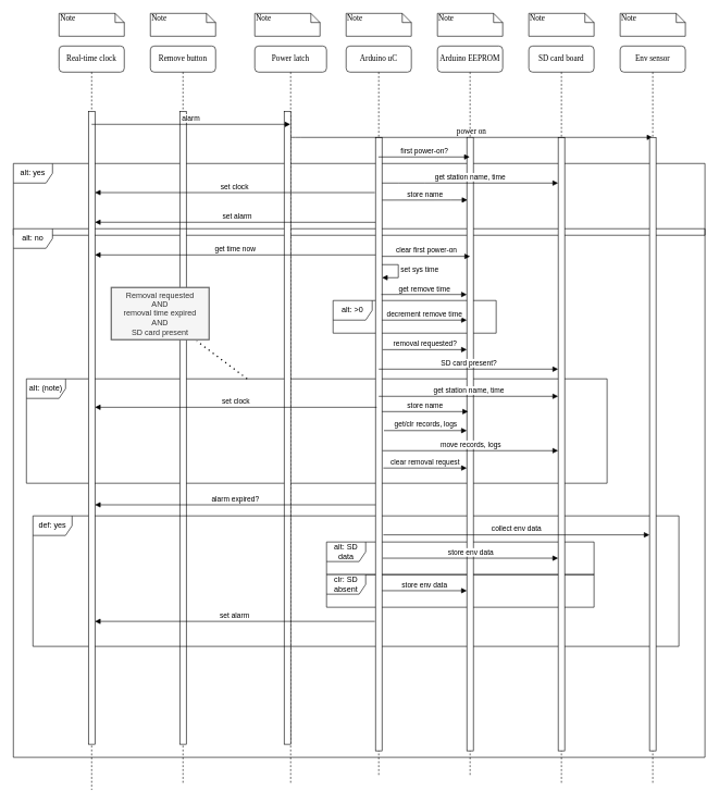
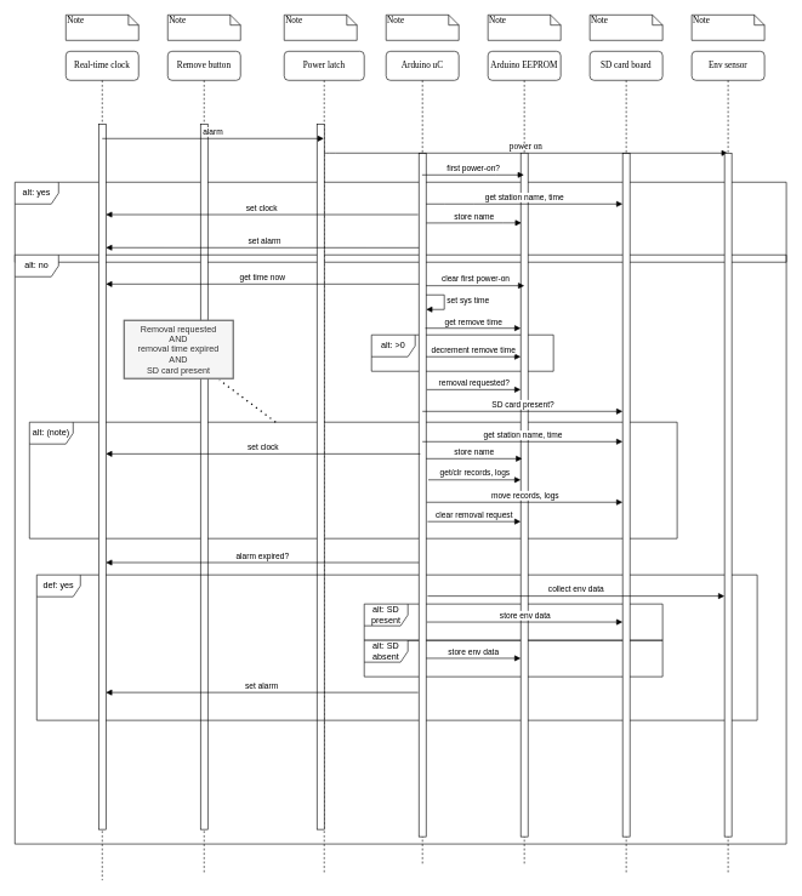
  <mxCell id="0" />
  <mxCell id="1" parent="0" />
  <mxCell id="2" value="alt: (note)" style="shape=umlFrame;whiteSpace=wrap;html=1;" vertex="1" parent="1"><mxGeometry x="40" y="580" width="890" height="160" as="geometry" /></mxCell>
  <mxCell id="3" value="alt: &amp;gt;0" style="shape=umlFrame;whiteSpace=wrap;html=1;" vertex="1" parent="1"><mxGeometry x="510" y="460" width="250" height="50" as="geometry" /></mxCell>
  <mxCell id="4" value="alt: yes" style="shape=umlFrame;whiteSpace=wrap;html=1;" vertex="1" parent="1"><mxGeometry x="20" y="250" width="1060" height="110" as="geometry" /></mxCell>
  <mxCell id="5" value="Remove button" style="shape=umlLifeline;perimeter=lifelinePerimeter;whiteSpace=wrap;html=1;container=1;collapsible=0;recursiveResize=0;outlineConnect=0;rounded=1;shadow=0;comic=0;labelBackgroundColor=none;strokeWidth=1;fontFamily=Verdana;fontSize=12;align=center;" parent="1" vertex="1"><mxGeometry x="230" y="70" width="100" height="1130" as="geometry" /></mxCell>
  <mxCell id="6" value="" style="html=1;points=[];perimeter=orthogonalPerimeter;rounded=0;shadow=0;comic=0;labelBackgroundColor=none;strokeWidth=1;fontFamily=Verdana;fontSize=12;align=center;" parent="5" vertex="1"><mxGeometry x="45" y="100" width="10" height="970" as="geometry" /></mxCell>
  <mxCell id="7" value="Power latch" style="shape=umlLifeline;perimeter=lifelinePerimeter;whiteSpace=wrap;html=1;container=1;collapsible=0;recursiveResize=0;outlineConnect=0;rounded=1;shadow=0;comic=0;labelBackgroundColor=none;strokeWidth=1;fontFamily=Verdana;fontSize=12;align=center;" parent="1" vertex="1"><mxGeometry x="390" y="70" width="110" height="1130" as="geometry" /></mxCell>
  <mxCell id="8" value="alt: no" style="shape=umlFrame;whiteSpace=wrap;html=1;" vertex="1" parent="7"><mxGeometry x="-370" y="280" width="1060" height="810" as="geometry" /></mxCell>
  <mxCell id="9" value="" style="html=1;points=[];perimeter=orthogonalPerimeter;rounded=0;shadow=0;comic=0;labelBackgroundColor=none;strokeWidth=1;fontFamily=Verdana;fontSize=12;align=center;" parent="7" vertex="1"><mxGeometry x="45" y="100" width="10" height="970" as="geometry" /></mxCell>
  <mxCell id="10" value="set alarm" style="html=1;verticalAlign=bottom;endArrow=block;rounded=0;exitX=0.5;exitY=0.243;exitDx=0;exitDy=0;exitPerimeter=0;entryX=0.9;entryY=0.295;entryDx=0;entryDy=0;entryPerimeter=0;" edge="1" parent="7"><mxGeometry width="80" relative="1" as="geometry"><mxPoint x="191" y="270.11" as="sourcePoint" /><mxPoint x="-245" y="270.0" as="targetPoint" /></mxGeometry></mxCell>
  <mxCell id="11" value="Arduino uC" style="shape=umlLifeline;perimeter=lifelinePerimeter;whiteSpace=wrap;html=1;container=1;collapsible=0;recursiveResize=0;outlineConnect=0;rounded=1;shadow=0;comic=0;labelBackgroundColor=none;strokeWidth=1;fontFamily=Verdana;fontSize=12;align=center;" parent="1" vertex="1"><mxGeometry x="530" y="70" width="100" height="1120" as="geometry" /></mxCell>
  <mxCell id="12" value="store name" style="html=1;verticalAlign=bottom;endArrow=block;rounded=0;exitX=0.9;exitY=0.276;exitDx=0;exitDy=0;exitPerimeter=0;" edge="1" parent="11"><mxGeometry width="80" relative="1" as="geometry"><mxPoint x="55" y="236.12" as="sourcePoint" /><mxPoint x="186" y="236" as="targetPoint" /><Array as="points"><mxPoint x="161" y="236" /></Array></mxGeometry></mxCell>
  <mxCell id="13" value="set sys time" style="edgeStyle=orthogonalEdgeStyle;html=1;align=left;spacingLeft=2;endArrow=block;rounded=0;entryX=1;entryY=0;" edge="1" parent="11"><mxGeometry relative="1" as="geometry"><mxPoint x="50" y="335" as="sourcePoint" /><Array as="points"><mxPoint x="80" y="335" /></Array><mxPoint x="55" y="355" as="targetPoint" /></mxGeometry></mxCell>
  <mxCell id="14" value="Arduino EEPROM" style="shape=umlLifeline;perimeter=lifelinePerimeter;whiteSpace=wrap;html=1;container=1;collapsible=0;recursiveResize=0;outlineConnect=0;rounded=1;shadow=0;comic=0;labelBackgroundColor=none;strokeWidth=1;fontFamily=Verdana;fontSize=12;align=center;" parent="1" vertex="1"><mxGeometry x="670" y="70" width="100" height="1120" as="geometry" /></mxCell>
  <mxCell id="15" value="def: yes" style="shape=umlFrame;whiteSpace=wrap;html=1;strokeWidth=1;" vertex="1" parent="14"><mxGeometry x="-620" y="720" width="990" height="200" as="geometry" /></mxCell>
- <mxCell id="16" value="alt: SD data" style="shape=umlFrame;whiteSpace=wrap;html=1;strokeWidth=1;" vertex="1" parent="14"><mxGeometry x="-170" y="760" width="410" height="50" as="geometry" /></mxCell>
- <mxCell id="17" value="clr: SD absent" style="shape=umlFrame;whiteSpace=wrap;html=1;strokeWidth=1;" vertex="1" parent="14"><mxGeometry x="-170" y="810" width="410" height="50" as="geometry" /></mxCell>
+ <mxCell id="16" value="alt: SD present" style="shape=umlFrame;whiteSpace=wrap;html=1;strokeWidth=1;" vertex="1" parent="14"><mxGeometry x="-170" y="760" width="410" height="50" as="geometry" /></mxCell>
+ <mxCell id="17" value="alt: SD absent" style="shape=umlFrame;whiteSpace=wrap;html=1;strokeWidth=1;" vertex="1" parent="14"><mxGeometry x="-170" y="810" width="410" height="50" as="geometry" /></mxCell>
  <mxCell id="18" value="SD card board" style="shape=umlLifeline;perimeter=lifelinePerimeter;whiteSpace=wrap;html=1;container=1;collapsible=0;recursiveResize=0;outlineConnect=0;rounded=1;shadow=0;comic=0;labelBackgroundColor=none;strokeWidth=1;fontFamily=Verdana;fontSize=12;align=center;" parent="1" vertex="1"><mxGeometry x="810" y="70" width="100" height="1130" as="geometry" /></mxCell>
  <mxCell id="19" value="" style="html=1;points=[];perimeter=orthogonalPerimeter;rounded=0;shadow=0;comic=0;labelBackgroundColor=none;strokeWidth=1;fontFamily=Verdana;fontSize=12;align=center;" parent="18" vertex="1"><mxGeometry x="45" y="140" width="10" height="940" as="geometry" /></mxCell>
  <mxCell id="20" value="Env sensor" style="shape=umlLifeline;perimeter=lifelinePerimeter;whiteSpace=wrap;html=1;container=1;collapsible=0;recursiveResize=0;outlineConnect=0;rounded=1;shadow=0;comic=0;labelBackgroundColor=none;strokeWidth=1;fontFamily=Verdana;fontSize=12;align=center;" parent="1" vertex="1"><mxGeometry x="950" y="70" width="100" height="1130" as="geometry" /></mxCell>
  <mxCell id="21" value="Real-time clock" style="shape=umlLifeline;perimeter=lifelinePerimeter;whiteSpace=wrap;html=1;container=1;collapsible=0;recursiveResize=0;outlineConnect=0;rounded=1;shadow=0;comic=0;labelBackgroundColor=none;strokeWidth=1;fontFamily=Verdana;fontSize=12;align=center;" parent="1" vertex="1"><mxGeometry x="90" y="70" width="100" height="1140" as="geometry" /></mxCell>
  <mxCell id="22" value="" style="html=1;points=[];perimeter=orthogonalPerimeter;rounded=0;shadow=0;comic=0;labelBackgroundColor=none;strokeWidth=1;fontFamily=Verdana;fontSize=12;align=center;" parent="21" vertex="1"><mxGeometry x="45" y="100" width="10" height="970" as="geometry" /></mxCell>
  <mxCell id="23" value="alarm" style="html=1;verticalAlign=bottom;endArrow=block;rounded=0;" edge="1" parent="21" target="7"><mxGeometry width="80" relative="1" as="geometry"><mxPoint x="50" y="120" as="sourcePoint" /><mxPoint x="130" y="120" as="targetPoint" /></mxGeometry></mxCell>
  <mxCell id="24" value="" style="html=1;points=[];perimeter=orthogonalPerimeter;rounded=0;shadow=0;comic=0;labelBackgroundColor=none;strokeWidth=1;fontFamily=Verdana;fontSize=12;align=center;" parent="1" vertex="1"><mxGeometry x="575" y="210" width="10" height="940" as="geometry" /></mxCell>
  <mxCell id="25" value="power on" style="html=1;verticalAlign=bottom;endArrow=block;labelBackgroundColor=none;fontFamily=Verdana;fontSize=12;edgeStyle=elbowEdgeStyle;elbow=vertical;" parent="1" source="9" target="20" edge="1"><mxGeometry relative="1" as="geometry"><mxPoint x="500" y="210" as="sourcePoint" /><Array as="points"><mxPoint x="450" y="210" /></Array></mxGeometry></mxCell>
  <mxCell id="26" value="" style="html=1;points=[];perimeter=orthogonalPerimeter;rounded=0;shadow=0;comic=0;labelBackgroundColor=none;strokeWidth=1;fontFamily=Verdana;fontSize=12;align=center;" parent="1" vertex="1"><mxGeometry x="715" y="210" width="10" height="940" as="geometry" /></mxCell>
  <mxCell id="27" value="" style="html=1;points=[];perimeter=orthogonalPerimeter;rounded=0;shadow=0;comic=0;labelBackgroundColor=none;strokeColor=#000000;strokeWidth=1;fillColor=#FFFFFF;fontFamily=Verdana;fontSize=12;fontColor=#000000;align=center;" parent="1" vertex="1"><mxGeometry x="995" y="210" width="10" height="940" as="geometry" /></mxCell>
  <mxCell id="28" value="Note" style="shape=note;whiteSpace=wrap;html=1;size=14;verticalAlign=top;align=left;spacingTop=-6;rounded=0;shadow=0;comic=0;labelBackgroundColor=none;strokeWidth=1;fontFamily=Verdana;fontSize=12" parent="1" vertex="1"><mxGeometry x="90" y="20" width="100" height="35" as="geometry" /></mxCell>
  <mxCell id="29" value="Note" style="shape=note;whiteSpace=wrap;html=1;size=14;verticalAlign=top;align=left;spacingTop=-6;rounded=0;shadow=0;comic=0;labelBackgroundColor=none;strokeWidth=1;fontFamily=Verdana;fontSize=12" parent="1" vertex="1"><mxGeometry x="230" y="20" width="100" height="35" as="geometry" /></mxCell>
  <mxCell id="30" value="Note" style="shape=note;whiteSpace=wrap;html=1;size=14;verticalAlign=top;align=left;spacingTop=-6;rounded=0;shadow=0;comic=0;labelBackgroundColor=none;strokeWidth=1;fontFamily=Verdana;fontSize=12" parent="1" vertex="1"><mxGeometry x="390" y="20" width="100" height="35" as="geometry" /></mxCell>
  <mxCell id="31" value="Note" style="shape=note;whiteSpace=wrap;html=1;size=14;verticalAlign=top;align=left;spacingTop=-6;rounded=0;shadow=0;comic=0;labelBackgroundColor=none;strokeWidth=1;fontFamily=Verdana;fontSize=12" parent="1" vertex="1"><mxGeometry x="530" y="20" width="100" height="35" as="geometry" /></mxCell>
  <mxCell id="32" value="Note" style="shape=note;whiteSpace=wrap;html=1;size=14;verticalAlign=top;align=left;spacingTop=-6;rounded=0;shadow=0;comic=0;labelBackgroundColor=none;strokeWidth=1;fontFamily=Verdana;fontSize=12" parent="1" vertex="1"><mxGeometry x="670" y="20" width="100" height="35" as="geometry" /></mxCell>
  <mxCell id="33" value="Note" style="shape=note;whiteSpace=wrap;html=1;size=14;verticalAlign=top;align=left;spacingTop=-6;rounded=0;shadow=0;comic=0;labelBackgroundColor=none;strokeWidth=1;fontFamily=Verdana;fontSize=12" parent="1" vertex="1"><mxGeometry x="810" y="20" width="100" height="35" as="geometry" /></mxCell>
  <mxCell id="34" value="Note" style="shape=note;whiteSpace=wrap;html=1;size=14;verticalAlign=top;align=left;spacingTop=-6;rounded=0;shadow=0;comic=0;labelBackgroundColor=none;strokeWidth=1;fontFamily=Verdana;fontSize=12" parent="1" vertex="1"><mxGeometry x="950" y="20" width="100" height="35" as="geometry" /></mxCell>
  <mxCell id="35" value="first power-on?" style="html=1;verticalAlign=bottom;endArrow=block;rounded=0;" edge="1" parent="1" source="11" target="14"><mxGeometry width="80" relative="1" as="geometry"><mxPoint x="610" y="360" as="sourcePoint" /><mxPoint x="680" y="250" as="targetPoint" /><Array as="points"><mxPoint x="680" y="240" /></Array></mxGeometry></mxCell>
  <mxCell id="36" value="get station name, time" style="html=1;verticalAlign=bottom;endArrow=block;rounded=0;" edge="1" parent="1" source="24" target="19"><mxGeometry width="80" relative="1" as="geometry"><mxPoint x="650" y="350" as="sourcePoint" /><mxPoint x="730" y="350" as="targetPoint" /><Array as="points"><mxPoint x="610" y="280" /><mxPoint x="650" y="280" /></Array></mxGeometry></mxCell>
  <mxCell id="37" value="set clock" style="html=1;verticalAlign=bottom;endArrow=block;rounded=0;exitX=-0.1;exitY=0.09;exitDx=0;exitDy=0;exitPerimeter=0;" edge="1" parent="1" source="24" target="22"><mxGeometry width="80" relative="1" as="geometry"><mxPoint x="650" y="350" as="sourcePoint" /><mxPoint x="160" y="300" as="targetPoint" /></mxGeometry></mxCell>
  <mxCell id="38" value="get time now" style="html=1;verticalAlign=bottom;endArrow=block;rounded=0;exitX=0.5;exitY=0.243;exitDx=0;exitDy=0;exitPerimeter=0;" edge="1" parent="1" target="22"><mxGeometry width="80" relative="1" as="geometry"><mxPoint x="575" y="390.11" as="sourcePoint" /><mxPoint x="160" y="390" as="targetPoint" /></mxGeometry></mxCell>
  <mxCell id="39" value="get remove time" style="html=1;verticalAlign=bottom;endArrow=block;rounded=0;exitX=0.9;exitY=0.645;exitDx=0;exitDy=0;exitPerimeter=0;" edge="1" parent="1" target="26"><mxGeometry width="80" relative="1" as="geometry"><mxPoint x="584" y="450.8" as="sourcePoint" /><mxPoint x="715" y="454.1" as="targetPoint" /></mxGeometry></mxCell>
  <mxCell id="40" value="decrement remove time" style="html=1;verticalAlign=bottom;endArrow=block;rounded=0;exitX=0.9;exitY=0.645;exitDx=0;exitDy=0;exitPerimeter=0;" edge="1" parent="1" target="26"><mxGeometry width="80" relative="1" as="geometry"><mxPoint x="585" y="490" as="sourcePoint" /><mxPoint x="713" y="492.2" as="targetPoint" /></mxGeometry></mxCell>
  <mxCell id="41" value="removal requested?" style="html=1;verticalAlign=bottom;endArrow=block;rounded=0;exitX=1.1;exitY=0.346;exitDx=0;exitDy=0;exitPerimeter=0;" edge="1" parent="1" source="24" target="26"><mxGeometry width="80" relative="1" as="geometry"><mxPoint x="600" y="544.5" as="sourcePoint" /><mxPoint x="680" y="544.5" as="targetPoint" /></mxGeometry></mxCell>
  <mxCell id="42" value="SD card present?" style="html=1;verticalAlign=bottom;endArrow=block;rounded=0;exitX=0.5;exitY=0.574;exitDx=0;exitDy=0;exitPerimeter=0;" edge="1" parent="1"><mxGeometry width="80" relative="1" as="geometry"><mxPoint x="580" y="565.14" as="sourcePoint" /><mxPoint x="855" y="565.14" as="targetPoint" /></mxGeometry></mxCell>
  <mxCell id="43" value="&lt;div&gt;Removal requested&lt;/div&gt;&lt;div&gt;AND&lt;/div&gt;&lt;div&gt;removal time expired&lt;/div&gt;&lt;div&gt;AND&lt;/div&gt;&lt;div&gt;SD card present&lt;br&gt;&lt;/div&gt;" style="text;html=1;align=center;verticalAlign=middle;whiteSpace=wrap;rounded=0;perimeterSpacing=2;strokeWidth=2;fillColor=#f5f5f5;fontColor=#333333;strokeColor=#666666;" vertex="1" parent="1"><mxGeometry x="170" y="440" width="150" height="80" as="geometry" /></mxCell>
  <mxCell id="44" value="" style="endArrow=none;dashed=1;html=1;dashPattern=1 3;strokeWidth=2;rounded=0;" edge="1" parent="1" source="2" target="43"><mxGeometry width="50" height="50" relative="1" as="geometry"><mxPoint x="330" y="470" as="sourcePoint" /><mxPoint x="380" y="420" as="targetPoint" /></mxGeometry></mxCell>
  <mxCell id="45" value="clear first power-on" style="html=1;verticalAlign=bottom;endArrow=block;rounded=0;entryX=0.5;entryY=0.194;entryDx=0;entryDy=0;entryPerimeter=0;" edge="1" parent="1" source="24" target="26"><mxGeometry width="80" relative="1" as="geometry"><mxPoint x="600" y="330" as="sourcePoint" /><mxPoint x="680" y="330" as="targetPoint" /></mxGeometry></mxCell>
  <mxCell id="46" value="get station name, time" style="html=1;verticalAlign=bottom;endArrow=block;rounded=0;exitX=0.5;exitY=0.639;exitDx=0;exitDy=0;exitPerimeter=0;" edge="1" parent="1"><mxGeometry width="80" relative="1" as="geometry"><mxPoint x="580" y="606.79" as="sourcePoint" /><mxPoint x="855" y="606.79" as="targetPoint" /></mxGeometry></mxCell>
  <mxCell id="47" value="set clock" style="html=1;verticalAlign=bottom;endArrow=block;rounded=0;exitX=0.2;exitY=0.44;exitDx=0;exitDy=0;exitPerimeter=0;" edge="1" parent="1" source="24" target="22"><mxGeometry width="80" relative="1" as="geometry"><mxPoint x="590" y="299.91" as="sourcePoint" /><mxPoint x="155" y="299.91" as="targetPoint" /></mxGeometry></mxCell>
  <mxCell id="48" value="store name" style="html=1;verticalAlign=bottom;endArrow=block;rounded=0;entryX=0.2;entryY=0.447;entryDx=0;entryDy=0;entryPerimeter=0;" edge="1" parent="1" source="24" target="26"><mxGeometry width="80" relative="1" as="geometry"><mxPoint x="595" y="640" as="sourcePoint" /><mxPoint x="700" y="630" as="targetPoint" /></mxGeometry></mxCell>
  <mxCell id="49" value="clear removal request" style="html=1;verticalAlign=bottom;endArrow=block;rounded=0;exitX=1.2;exitY=0.539;exitDx=0;exitDy=0;exitPerimeter=0;" edge="1" parent="1" source="24" target="26"><mxGeometry width="80" relative="1" as="geometry"><mxPoint x="594" y="546.96" as="sourcePoint" /><mxPoint x="720" y="670" as="targetPoint" /></mxGeometry></mxCell>
  <mxCell id="50" value="get/clr records, logs" style="html=1;verticalAlign=bottom;endArrow=block;rounded=0;exitX=1.3;exitY=0.478;exitDx=0;exitDy=0;exitPerimeter=0;" edge="1" parent="1" source="24" target="26"><mxGeometry width="80" relative="1" as="geometry"><mxPoint x="610" y="670" as="sourcePoint" /><mxPoint x="690" y="670" as="targetPoint" /></mxGeometry></mxCell>
  <mxCell id="51" value="move records, logs" style="html=1;verticalAlign=bottom;endArrow=block;rounded=0;exitX=0.613;exitY=0.688;exitDx=0;exitDy=0;exitPerimeter=0;" edge="1" parent="1" source="2" target="19"><mxGeometry width="80" relative="1" as="geometry"><mxPoint x="620" y="680" as="sourcePoint" /><mxPoint x="855" y="699.12" as="targetPoint" /></mxGeometry></mxCell>
  <mxCell id="52" value="alarm expired?" style="html=1;verticalAlign=bottom;endArrow=block;rounded=0;exitX=0;exitY=0.599;exitDx=0;exitDy=0;exitPerimeter=0;" edge="1" parent="1" source="24" target="22"><mxGeometry width="80" relative="1" as="geometry"><mxPoint x="390" y="710" as="sourcePoint" /><mxPoint x="470" y="710" as="targetPoint" /></mxGeometry></mxCell>
  <mxCell id="53" value="collect env data" style="html=1;verticalAlign=bottom;endArrow=block;rounded=0;exitX=1.2;exitY=0.648;exitDx=0;exitDy=0;exitPerimeter=0;movable=1;resizable=1;rotatable=1;deletable=1;editable=1;connectable=1;" edge="1" parent="1" source="24" target="27"><mxGeometry width="80" relative="1" as="geometry"><mxPoint x="610" y="820" as="sourcePoint" /><mxPoint x="690" y="820" as="targetPoint" /></mxGeometry></mxCell>
  <mxCell id="54" value="store env data" style="html=1;verticalAlign=bottom;endArrow=block;rounded=0;exitX=1.1;exitY=0.686;exitDx=0;exitDy=0;exitPerimeter=0;" edge="1" parent="1" source="24" target="19"><mxGeometry width="80" relative="1" as="geometry"><mxPoint x="600" y="854.5" as="sourcePoint" /><mxPoint x="680" y="854.5" as="targetPoint" /></mxGeometry></mxCell>
  <mxCell id="55" value="store env data" style="html=1;verticalAlign=bottom;endArrow=block;rounded=0;exitX=1;exitY=0.739;exitDx=0;exitDy=0;exitPerimeter=0;" edge="1" parent="1" source="24" target="26"><mxGeometry width="80" relative="1" as="geometry"><mxPoint x="600" y="904.5" as="sourcePoint" /><mxPoint x="680" y="904.5" as="targetPoint" /></mxGeometry></mxCell>
  <mxCell id="56" value="set alarm" style="html=1;verticalAlign=bottom;endArrow=block;rounded=0;exitX=-0.1;exitY=0.789;exitDx=0;exitDy=0;exitPerimeter=0;" edge="1" parent="1" source="24" target="22"><mxGeometry width="80" relative="1" as="geometry"><mxPoint x="620" y="800" as="sourcePoint" /><mxPoint x="700" y="800" as="targetPoint" /></mxGeometry></mxCell>
